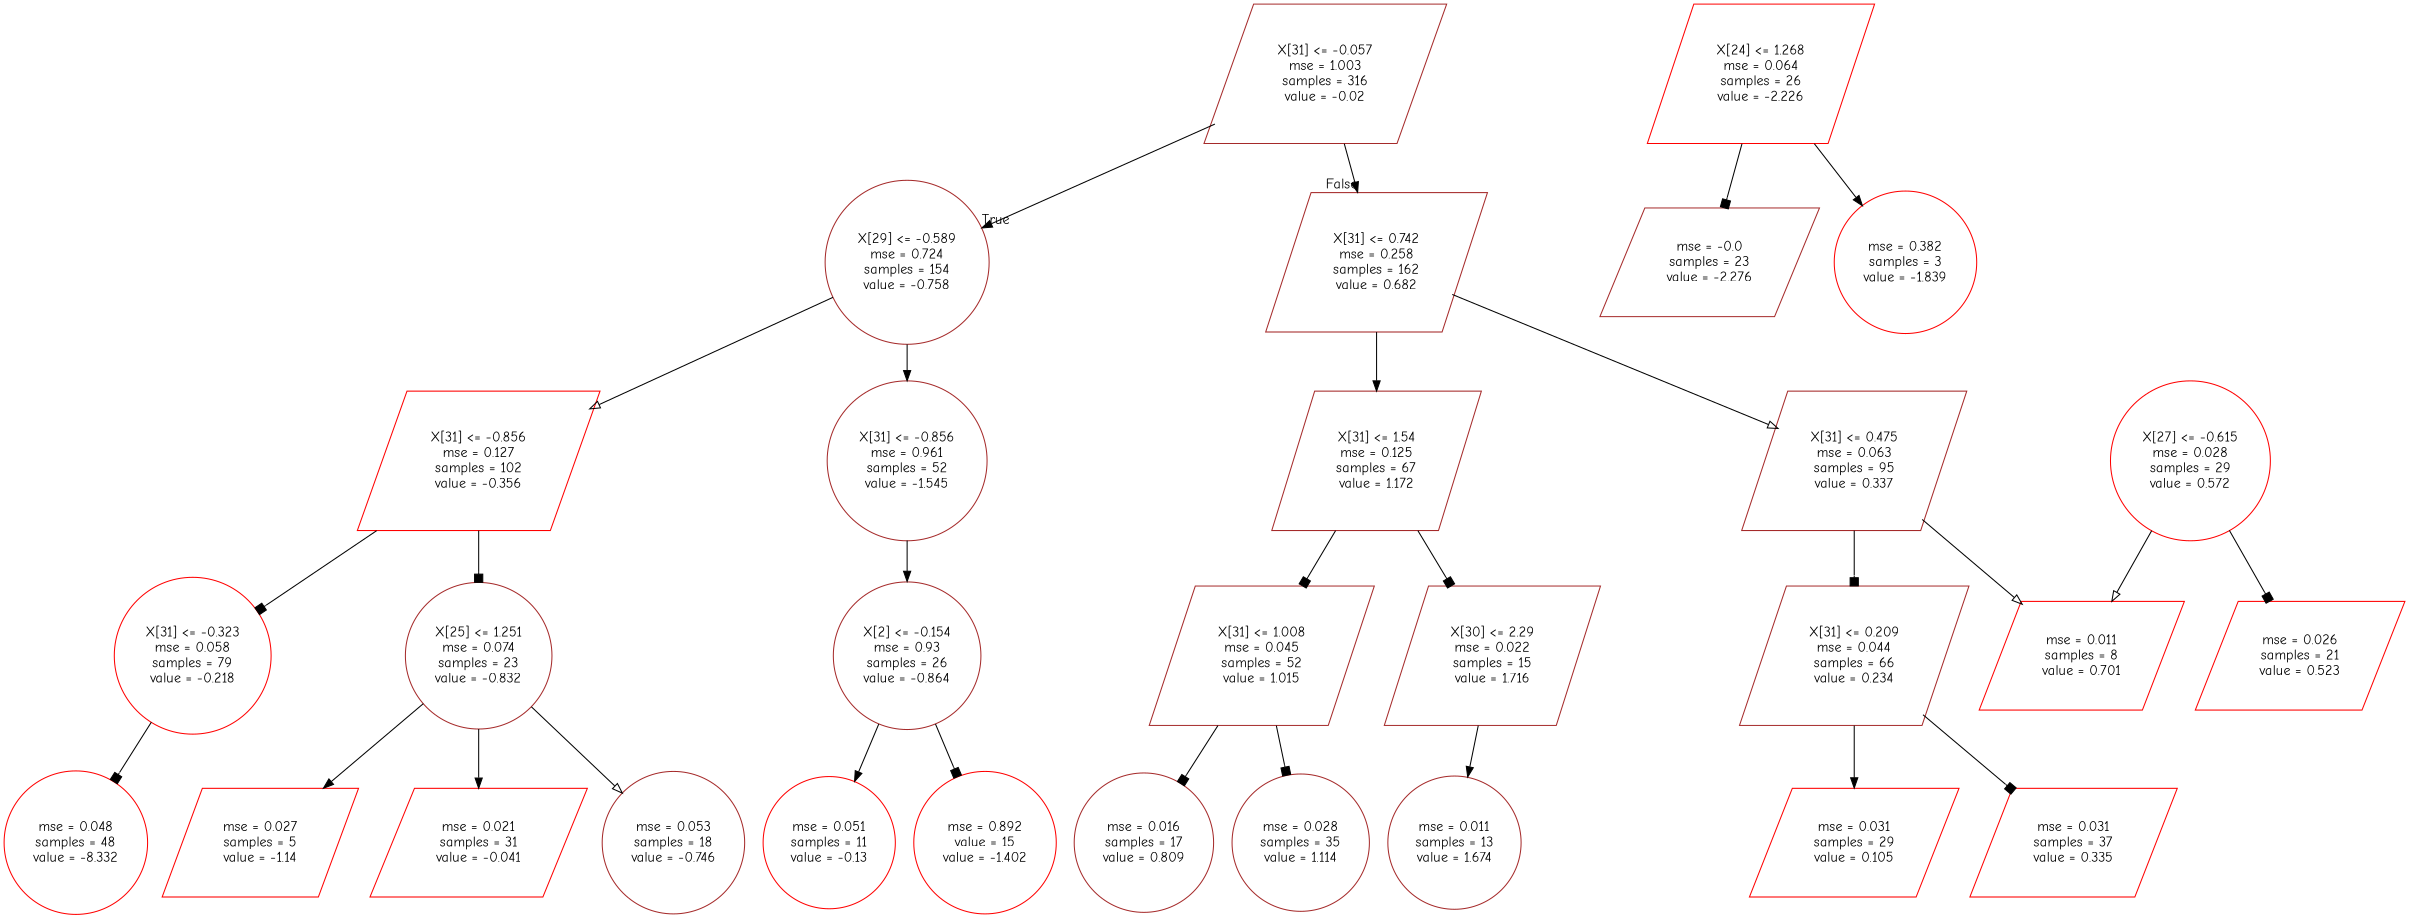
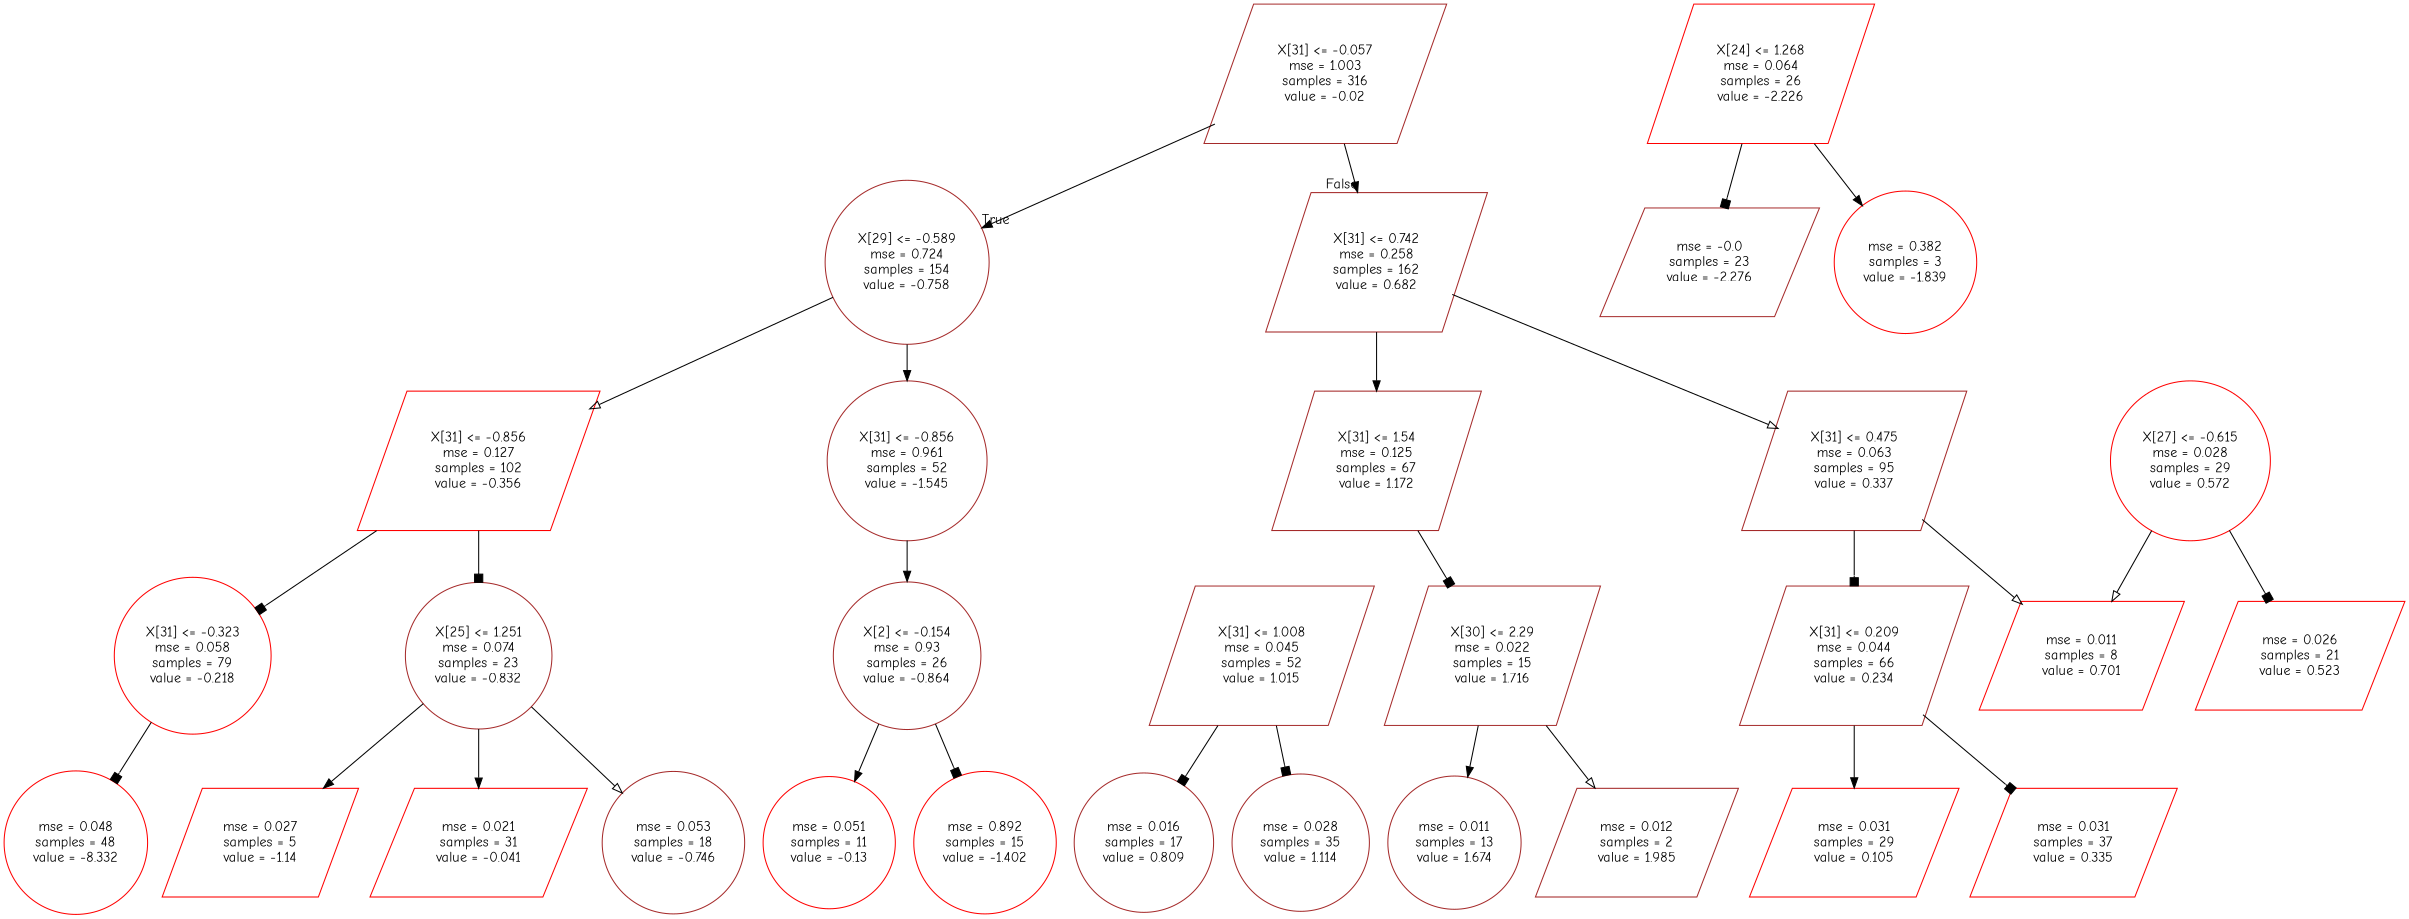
  digraph {
    fontname="Comic Neue"
    node [color=brown fontname="Comic Neue" shape=parallelogram]
    edge [arrowhead=box fontname="Comic Neue"]
    n1 [label="X[31] <= -0.057\nmse = 1.003\nsamples = 316\nvalue = -0.02"]
    n2 [label="X[29] <= -0.589\nmse = 0.724\nsamples = 154\nvalue = -0.758" shape=circle]
    n3 [label="X[31] <= 0.742\nmse = 0.258\nsamples = 162\nvalue = 0.682"]
    n4 [label="X[31] <= -0.856\nmse = 0.961\nsamples = 52\nvalue = -1.545" shape=circle]
    n5 [color=red label="X[31] <= -0.856\nmse = 0.127\nsamples = 102\nvalue = -0.356"]
    n6 [label="X[31] <= 0.475\nmse = 0.063\nsamples = 95\nvalue = 0.337"]
    n7 [label="X[31] <= 1.54\nmse = 0.125\nsamples = 67\nvalue = 1.172"]
    n8 [label="X[2] <= -0.154\nmse = 0.93\nsamples = 26\nvalue = -0.864" shape=circle]
    n9 [label="X[25] <= 1.251\nmse = 0.074\nsamples = 23\nvalue = -0.832" shape=circle]
    n10 [color=red label="X[31] <= -0.323\nmse = 0.058\nsamples = 79\nvalue = -0.218" shape=circle]
    n11 [color=red label="X[24] <= 1.268\nmse = 0.064\nsamples = 26\nvalue = -2.226"]
    n12 [label="mse = -0.0\nsamples = 23\nvalue = -2.276"]
    n13 [color=red label="mse = 0.382\nsamples = 3\nvalue = -1.839" shape=circle]
    n14 [color=red label="mse = 0.051\nsamples = 11\nvalue = -0.13" shape=circle]
-   n15 [color=red label="mse = 0.892\nvalue = 15\nvalue = -1.402" shape=circle]
+   n15 [color=red label="mse = 0.892\nsamples = 15\nvalue = -1.402" shape=circle]
    n16 [label="mse = 0.053\nsamples = 18\nvalue = -0.746" shape=circle]
    n17 [color=red label="mse = 0.027\nsamples = 5\nvalue = -1.14"]
    n18 [color=red label="mse = 0.021\nsamples = 31\nvalue = -0.041"]
    n19 [color=red label="mse = 0.048\nsamples = 48\nvalue = -8.332" shape=circle]
    n20 [label="X[31] <= 0.209\nmse = 0.044\nsamples = 66\nvalue = 0.234"]
    n21 [color=red label="mse = 0.011\nsamples = 8\nvalue = 0.701"]
    n22 [label="X[31] <= 1.008\nmse = 0.045\nsamples = 52\nvalue = 1.015"]
    n23 [label="X[30] <= 2.29\nmse = 0.022\nsamples = 15\nvalue = 1.716"]
    n24 [color=red label="mse = 0.031\nsamples = 29\nvalue = 0.105"]
    n25 [color=red label="mse = 0.031\nsamples = 37\nvalue = 0.335"]
    n26 [color=red label="X[27] <= -0.615\nmse = 0.028\nsamples = 29\nvalue = 0.572" shape=circle]
    n27 [color=red label="mse = 0.026\nsamples = 21\nvalue = 0.523"]
    n28 [label="mse = 0.016\nsamples = 17\nvalue = 0.809" shape=circle]
    n29 [label="mse = 0.028\nsamples = 35\nvalue = 1.114" shape=circle]
    n30 [label="mse = 0.011\nsamples = 13\nvalue = 1.674" shape=circle]
+   n31 [label="mse = 0.012\nsamples = 2\nvalue = 1.985"]
    n1 -> n2 [arrowhead=normal headlabel=True labelangle=45 labeldistance=2.5]
    n1 -> n3 [arrowhead=normal headlabel=False labelangle=-45 labeldistance=2.5]
    n2 -> n4 [arrowhead=normal]
    n2 -> n5 [arrowhead=onormal]
    n3 -> n6 [arrowhead=onormal]
    n3 -> n7 [arrowhead=normal]
    n4 -> n8 [arrowhead=normal]
    n5 -> n9
    n5 -> n10
    n6 -> n20
    n6 -> n21 [arrowhead=onormal]
-   n7 -> n22
    n7 -> n23
    n8 -> n14 [arrowhead=normal]
    n8 -> n15
    n9 -> n16 [arrowhead=onormal]
    n9 -> n17 [arrowhead=normal]
    n9 -> n18 [arrowhead=normal]
    n10 -> n19
    n11 -> n12
    n11 -> n13 [arrowhead=normal]
    n20 -> n24 [arrowhead=normal]
    n20 -> n25
    n22 -> n28
    n22 -> n29
    n23 -> n30 [arrowhead=normal]
+   n23 -> n31 [arrowhead=onormal]
    n26 -> n21 [arrowhead=onormal]
    n26 -> n27
  }
